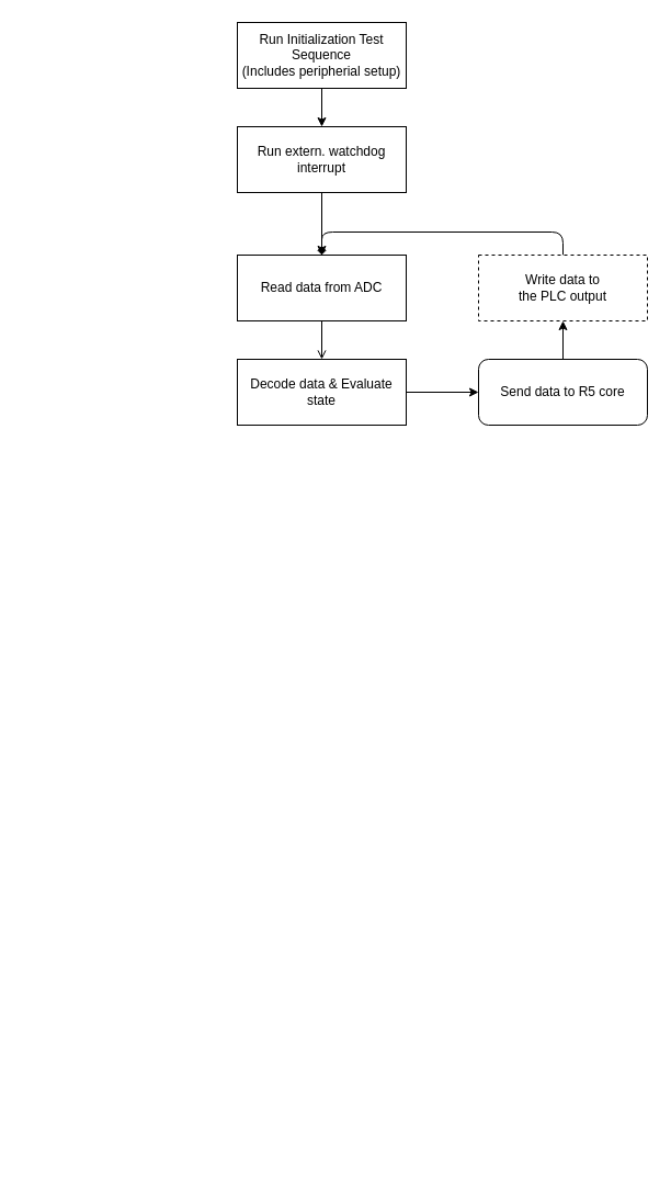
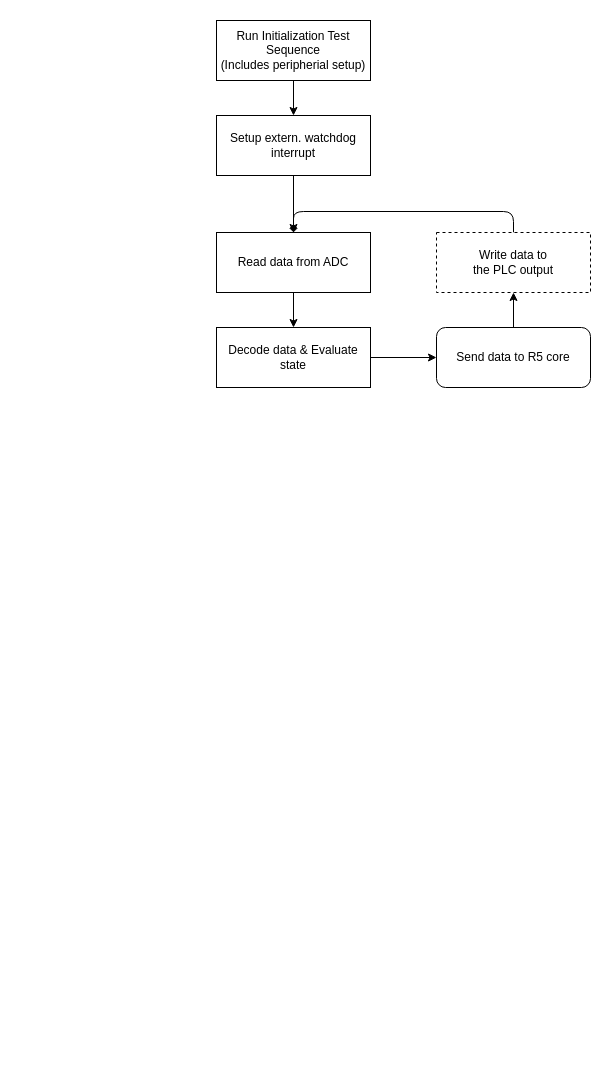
  <mxCell id="0" />
  <mxCell id="1" parent="0" />
  <mxCell id="2" style="edgeStyle=orthogonalEdgeStyle;html=1;exitX=0.5;exitY=1;exitDx=0;exitDy=0;entryX=0.5;entryY=0;entryDx=0;entryDy=0;" parent="1" edge="1"><mxGeometry relative="1" as="geometry"><Array as="points"><mxPoint x="20" y="1069" /><mxPoint x="137" y="1069" /><mxPoint x="137" y="625" /><mxPoint x="20" y="625" /></Array><mxPoint x="20.5" y="658" as="targetPoint" /></mxGeometry></mxCell>
  <mxCell id="3" value="Read data from ADC" style="rounded=0;whiteSpace=wrap;html=1;" parent="1" vertex="1"><mxGeometry x="216" y="232" width="154" height="60" as="geometry" /></mxCell>
  <mxCell id="4" style="edgeStyle=none;html=1;exitX=1;exitY=0.5;exitDx=0;exitDy=0;" parent="1" source="5" target="7" edge="1"><mxGeometry relative="1" as="geometry" /></mxCell>
  <mxCell id="5" value="Decode data &amp;amp; Evaluate state" style="rounded=0;whiteSpace=wrap;html=1;" parent="1" vertex="1"><mxGeometry x="216" y="327" width="154" height="60" as="geometry" /></mxCell>
  <mxCell id="6" style="edgeStyle=none;html=1;exitX=0.5;exitY=0;exitDx=0;exitDy=0;" parent="1" source="7" target="9" edge="1"><mxGeometry relative="1" as="geometry" /></mxCell>
  <mxCell id="7" value="Send data to R5 core" style="whiteSpace=wrap;html=1;rounded=1;" parent="1" vertex="1"><mxGeometry x="436" y="327" width="154" height="60" as="geometry" /></mxCell>
  <mxCell id="8" style="edgeStyle=orthogonalEdgeStyle;html=1;exitX=0.5;exitY=0;exitDx=0;exitDy=0;entryX=0.5;entryY=0;entryDx=0;entryDy=0;endArrow=diamond;" edge="1" parent="1" source="9" target="3"><mxGeometry relative="1" as="geometry"><Array as="points"><mxPoint x="513" y="211" /><mxPoint x="293" y="211" /></Array></mxGeometry></mxCell>
  <mxCell id="9" value="Write data to&lt;br&gt;the PLC output" style="rounded=0;whiteSpace=wrap;html=1;dashed=1;" parent="1" vertex="1"><mxGeometry x="436" y="232" width="154" height="60" as="geometry" /></mxCell>
- <mxCell id="10" style="edgeStyle=none;html=1;exitX=0.5;exitY=1;exitDx=0;exitDy=0;endArrow=open;" parent="1" source="3" target="5" edge="1"><mxGeometry relative="1" as="geometry"><mxPoint x="293" y="292" as="sourcePoint" /></mxGeometry></mxCell>
+ <mxCell id="10" style="edgeStyle=none;html=1;exitX=0.5;exitY=1;exitDx=0;exitDy=0;" parent="1" source="3" target="5" edge="1"><mxGeometry relative="1" as="geometry"><mxPoint x="293" y="292" as="sourcePoint" /></mxGeometry></mxCell>
  <mxCell id="11" style="edgeStyle=none;html=1;exitX=0.5;exitY=1;exitDx=0;exitDy=0;" edge="1" parent="1" source="12" target="14"><mxGeometry relative="1" as="geometry" /></mxCell>
  <mxCell id="12" value="Run Initialization Test Sequence&lt;br&gt;(Includes peripherial setup)" style="rounded=0;whiteSpace=wrap;html=1;" vertex="1" parent="1"><mxGeometry x="216" y="20" width="154" height="60" as="geometry" /></mxCell>
  <mxCell id="13" style="edgeStyle=none;html=1;exitX=0.5;exitY=1;exitDx=0;exitDy=0;" edge="1" parent="1" source="14" target="3"><mxGeometry relative="1" as="geometry" /></mxCell>
- <mxCell id="14" value="Run extern. watchdog interrupt" style="rounded=0;whiteSpace=wrap;html=1;" vertex="1" parent="1"><mxGeometry x="216" y="115" width="154" height="60" as="geometry" /></mxCell>
+ <mxCell id="14" value="Setup extern. watchdog interrupt" style="rounded=0;whiteSpace=wrap;html=1;" vertex="1" parent="1"><mxGeometry x="216" y="115" width="154" height="60" as="geometry" /></mxCell>
